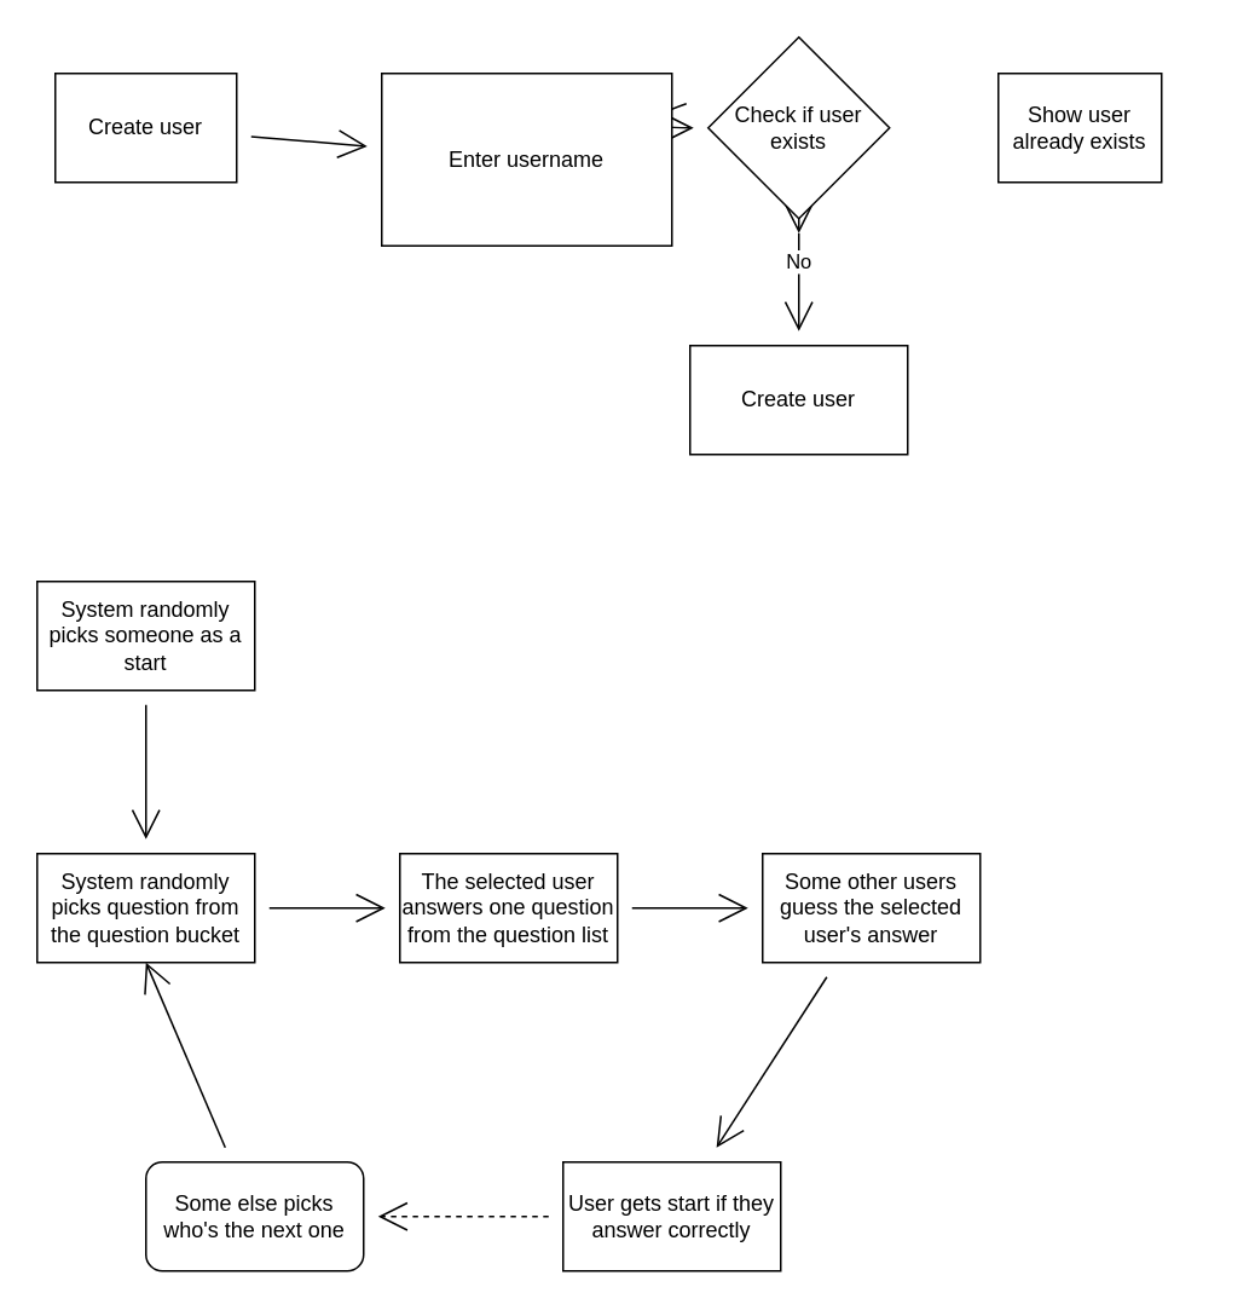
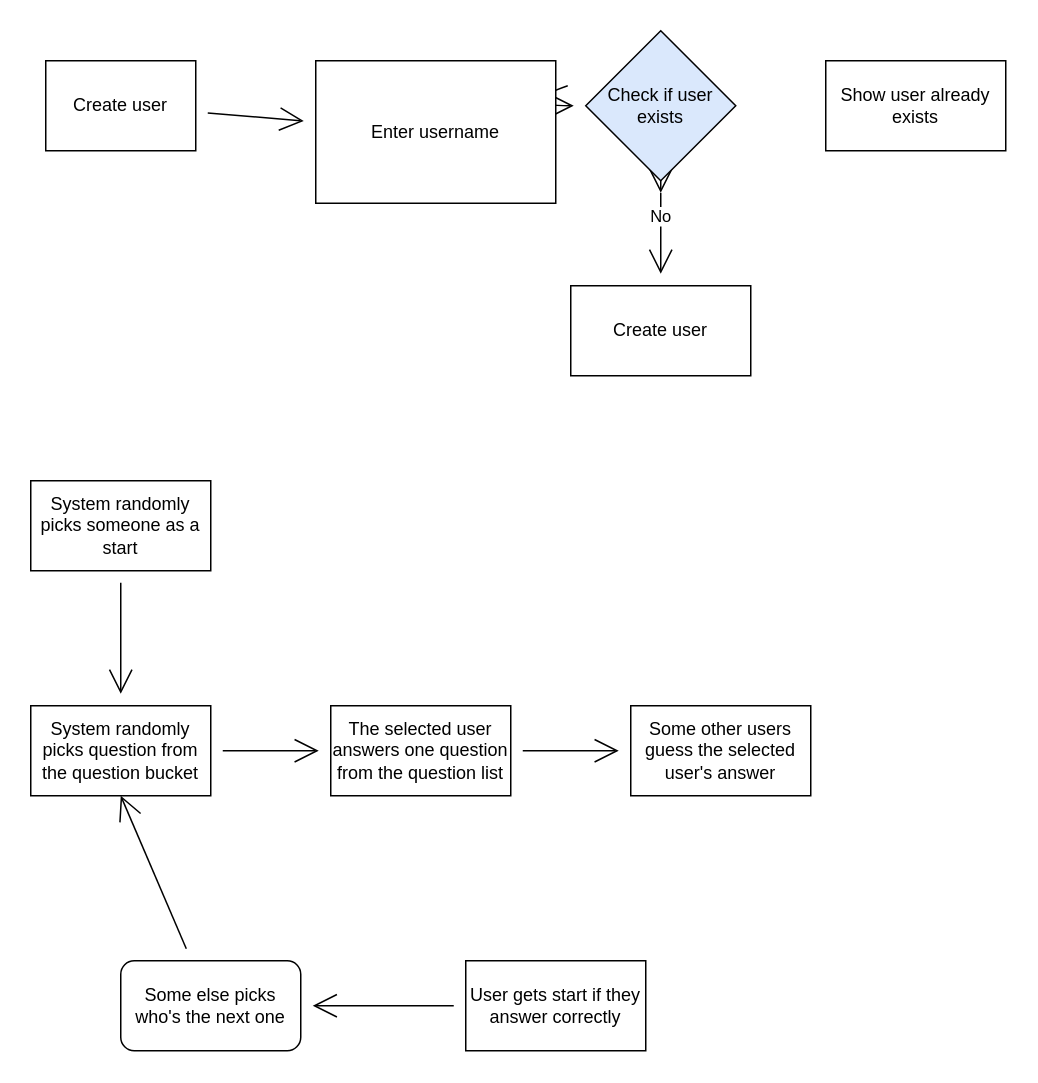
  <mxCell id="0" />
  <mxCell id="1" parent="0" />
  <mxCell id="2" value="" style="edgeStyle=none;curved=1;rounded=0;orthogonalLoop=1;jettySize=auto;html=1;endArrow=open;startSize=14;endSize=14;sourcePerimeterSpacing=8;targetPerimeterSpacing=8;" edge="1" parent="1" source="3" target="5"><mxGeometry relative="1" as="geometry" /></mxCell>
  <mxCell id="3" value="Create user" style="rounded=0;whiteSpace=wrap;html=1;hachureGap=4;pointerEvents=0;" vertex="1" parent="1"><mxGeometry x="30" y="40" width="100" height="60" as="geometry" /></mxCell>
  <mxCell id="4" value="" style="edgeStyle=none;curved=1;rounded=0;orthogonalLoop=1;jettySize=auto;html=1;endArrow=open;startSize=14;endSize=14;sourcePerimeterSpacing=8;targetPerimeterSpacing=8;" edge="1" parent="1" source="5"><mxGeometry relative="1" as="geometry"><mxPoint x="382" y="70" as="targetPoint" /><Array as="points"><mxPoint x="340" y="70" /></Array></mxGeometry></mxCell>
  <mxCell id="5" value="Enter username" style="rounded=0;whiteSpace=wrap;html=1;hachureGap=4;pointerEvents=0;" vertex="1" parent="1"><mxGeometry x="210" y="40" width="160" height="95" as="geometry" /></mxCell>
  <mxCell id="6" value="" style="edgeStyle=none;curved=1;rounded=0;orthogonalLoop=1;jettySize=auto;html=1;endArrow=open;startSize=14;endSize=14;sourcePerimeterSpacing=8;targetPerimeterSpacing=8;" edge="1" parent="1" target="9"><mxGeometry relative="1" as="geometry"><mxPoint x="440" y="108" as="sourcePoint" /></mxGeometry></mxCell>
  <mxCell id="7" value="" style="edgeStyle=none;curved=1;rounded=0;orthogonalLoop=1;jettySize=auto;html=1;endArrow=open;startSize=14;endSize=14;sourcePerimeterSpacing=8;targetPerimeterSpacing=8;" edge="1" parent="1" source="9" target="11"><mxGeometry relative="1" as="geometry" /></mxCell>
  <mxCell id="8" value="No" style="edgeLabel;html=1;align=center;verticalAlign=middle;resizable=0;points=[];" vertex="1" connectable="0" parent="7"><mxGeometry x="-0.452" y="-1" relative="1" as="geometry"><mxPoint as="offset" /></mxGeometry></mxCell>
- <mxCell id="9" value="Check if user exists" style="rhombus;whiteSpace=wrap;html=1;rounded=0;hachureGap=4;" vertex="1" parent="1"><mxGeometry x="390" y="20" width="100" height="100" as="geometry" /></mxCell>
- <mxCell id="10" value="Show user already exists" style="whiteSpace=wrap;html=1;rounded=0;hachureGap=4;" vertex="1" parent="1"><mxGeometry x="550" y="40" width="90" height="60" as="geometry" /></mxCell>
+ <mxCell id="9" value="Check if user exists" style="rhombus;whiteSpace=wrap;html=1;rounded=0;hachureGap=4;fillColor=#dae8fc;" vertex="1" parent="1"><mxGeometry x="390" y="20" width="100" height="100" as="geometry" /></mxCell>
+ <mxCell id="10" value="Show user already exists" style="whiteSpace=wrap;html=1;rounded=0;hachureGap=4;" vertex="1" parent="1"><mxGeometry x="550" y="40" width="120" height="60" as="geometry" /></mxCell>
  <mxCell id="11" value="Create user" style="whiteSpace=wrap;html=1;rounded=0;hachureGap=4;" vertex="1" parent="1"><mxGeometry x="380" y="190" width="120" height="60" as="geometry" /></mxCell>
  <mxCell id="12" value="" style="edgeStyle=none;curved=1;rounded=0;orthogonalLoop=1;jettySize=auto;html=1;endArrow=open;startSize=14;endSize=14;sourcePerimeterSpacing=8;targetPerimeterSpacing=8;" edge="1" parent="1" source="13" target="23"><mxGeometry relative="1" as="geometry" /></mxCell>
  <mxCell id="13" value="System randomly picks someone as a start" style="rounded=0;whiteSpace=wrap;html=1;hachureGap=4;pointerEvents=0;" vertex="1" parent="1"><mxGeometry x="20" y="320" width="120" height="60" as="geometry" /></mxCell>
  <mxCell id="14" value="" style="edgeStyle=none;curved=1;rounded=0;orthogonalLoop=1;jettySize=auto;html=1;endArrow=open;startSize=14;endSize=14;sourcePerimeterSpacing=8;targetPerimeterSpacing=8;" edge="1" parent="1" source="15" target="17"><mxGeometry relative="1" as="geometry" /></mxCell>
  <mxCell id="15" value="The selected user answers one question from the question list" style="rounded=0;whiteSpace=wrap;html=1;hachureGap=4;pointerEvents=0;" vertex="1" parent="1"><mxGeometry x="220" y="470" width="120" height="60" as="geometry" /></mxCell>
- <mxCell id="16" value="" style="edgeStyle=none;curved=1;rounded=0;orthogonalLoop=1;jettySize=auto;html=1;endArrow=open;startSize=14;endSize=14;sourcePerimeterSpacing=8;targetPerimeterSpacing=8;" edge="1" parent="1" source="17" target="19"><mxGeometry relative="1" as="geometry" /></mxCell>
  <mxCell id="17" value="Some other users guess the selected user's answer" style="rounded=0;whiteSpace=wrap;html=1;hachureGap=4;pointerEvents=0;" vertex="1" parent="1"><mxGeometry x="420" y="470" width="120" height="60" as="geometry" /></mxCell>
- <mxCell id="18" value="" style="edgeStyle=none;curved=1;rounded=0;orthogonalLoop=1;jettySize=auto;html=1;endArrow=open;startSize=14;endSize=14;sourcePerimeterSpacing=8;targetPerimeterSpacing=8;dashed=1;" edge="1" parent="1" source="19" target="21"><mxGeometry relative="1" as="geometry" /></mxCell>
+ <mxCell id="18" value="" style="edgeStyle=none;curved=1;rounded=0;orthogonalLoop=1;jettySize=auto;html=1;endArrow=open;startSize=14;endSize=14;sourcePerimeterSpacing=8;targetPerimeterSpacing=8;" edge="1" parent="1" source="19" target="21"><mxGeometry relative="1" as="geometry" /></mxCell>
  <mxCell id="19" value="User gets start if they answer correctly" style="rounded=0;whiteSpace=wrap;html=1;hachureGap=4;pointerEvents=0;" vertex="1" parent="1"><mxGeometry x="310" y="640" width="120" height="60" as="geometry" /></mxCell>
  <mxCell id="20" value="" style="edgeStyle=none;curved=1;rounded=0;orthogonalLoop=1;jettySize=auto;html=1;endArrow=open;startSize=14;endSize=14;sourcePerimeterSpacing=8;targetPerimeterSpacing=8;entryX=0.5;entryY=1;entryDx=0;entryDy=0;" edge="1" parent="1" source="21" target="23"><mxGeometry relative="1" as="geometry" /></mxCell>
  <mxCell id="21" value="Some else picks who's the next one" style="whiteSpace=wrap;html=1;hachureGap=4;pointerEvents=0;rounded=1;" vertex="1" parent="1"><mxGeometry x="80" y="640" width="120" height="60" as="geometry" /></mxCell>
  <mxCell id="22" value="" style="edgeStyle=none;curved=1;rounded=0;orthogonalLoop=1;jettySize=auto;html=1;endArrow=open;startSize=14;endSize=14;sourcePerimeterSpacing=8;targetPerimeterSpacing=8;" edge="1" parent="1" source="23" target="15"><mxGeometry relative="1" as="geometry" /></mxCell>
  <mxCell id="23" value="System randomly picks question from the question bucket" style="rounded=0;whiteSpace=wrap;html=1;hachureGap=4;pointerEvents=0;" vertex="1" parent="1"><mxGeometry x="20" y="470" width="120" height="60" as="geometry" /></mxCell>
